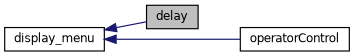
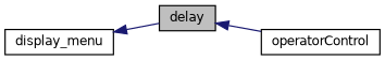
  digraph {
    rankdir=LR
    node [color=black fillcolor=white fontname=Helvetica fontsize=10 shape=record style=filled]
    edge [color=midnightblue dir=back fontname=Helvetica fontsize=10 labelfontname=Helvetica labelfontsize=10 style=solid]
    n1 [fillcolor=grey75 fontcolor=black height=0.2 label=delay width=0.4]
    n2 [height=0.2 label=operatorControl width=0.4]
    n3 [height=0.2 label=display_menu width=0.4]
-   n3 -> n2
+   n1 -> n2
    n3 -> n1
  }
